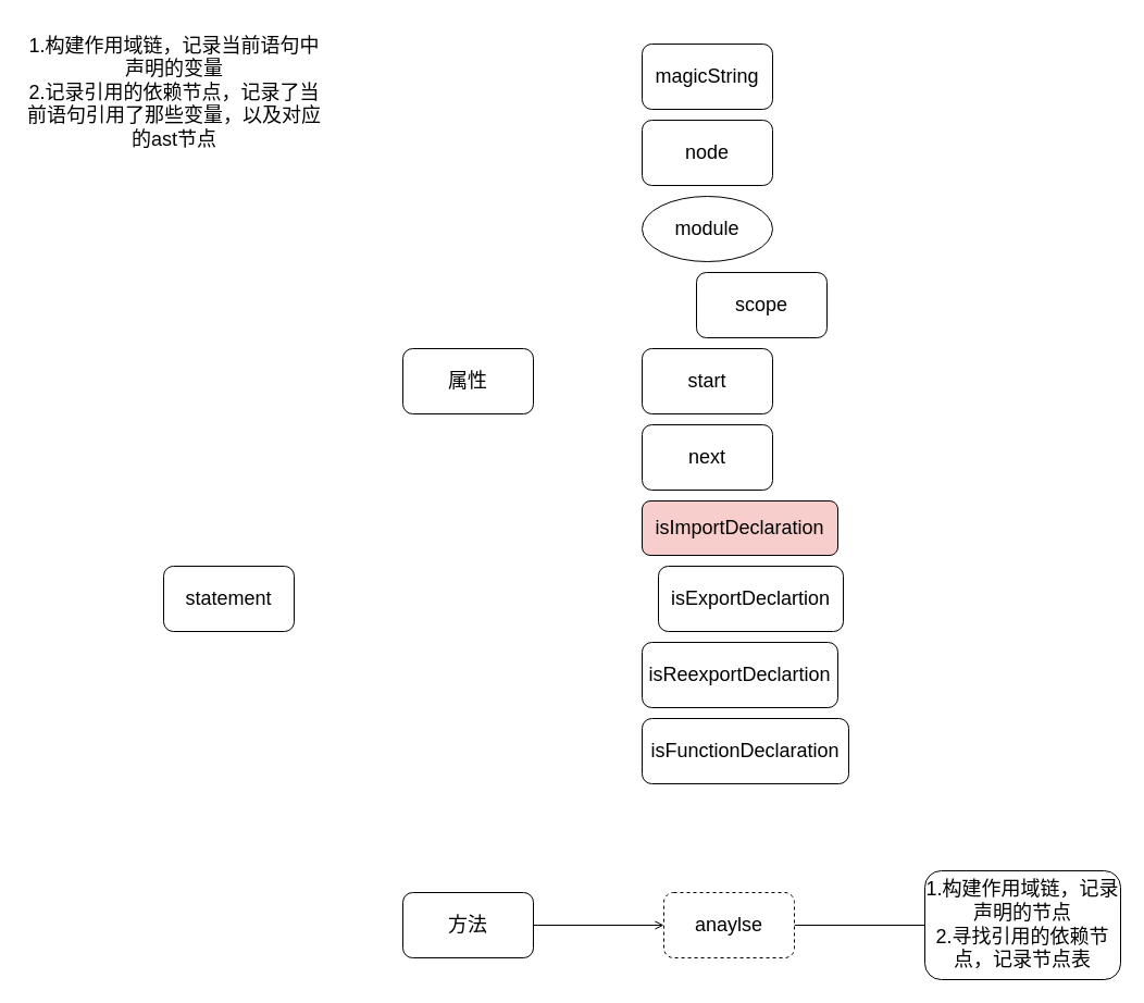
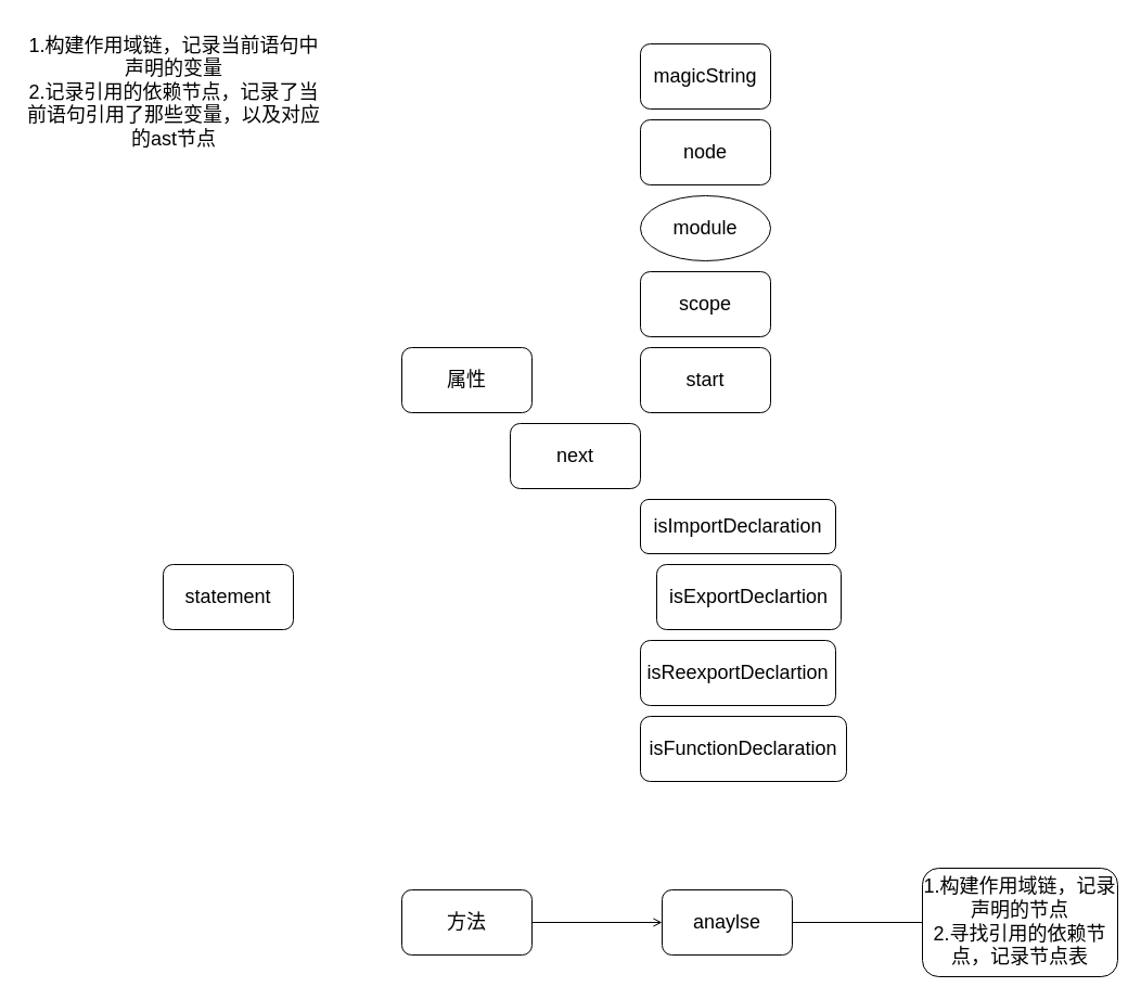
  <mxCell id="0" />
  <mxCell id="1" parent="0" />
  <mxCell id="2" value="statement" style="rounded=1;whiteSpace=wrap;html=1;fontSize=18;" vertex="1" parent="1"><mxGeometry x="150" y="520" width="120" height="60" as="geometry" /></mxCell>
  <mxCell id="3" value="1.构建作用域链，记录当前语句中声明的变量&lt;br&gt;2.记录引用的依赖节点，记录了当前语句引用了那些变量，以及对应的ast节点" style="text;html=1;strokeColor=none;fillColor=none;align=center;verticalAlign=middle;whiteSpace=wrap;rounded=0;fontSize=18;" vertex="1" parent="1"><mxGeometry x="20" y="20" width="280" height="130" as="geometry" /></mxCell>
  <mxCell id="4" value="属性" style="rounded=1;whiteSpace=wrap;html=1;fontSize=18;" vertex="1" parent="1"><mxGeometry x="370" y="320" width="120" height="60" as="geometry" /></mxCell>
  <mxCell id="5" style="edgeStyle=none;html=1;fontSize=18;endArrow=open;" edge="1" parent="1" source="6" target="18"><mxGeometry relative="1" as="geometry" /></mxCell>
  <mxCell id="6" value="方法" style="rounded=1;whiteSpace=wrap;html=1;fontSize=18;" vertex="1" parent="1"><mxGeometry x="370" y="820" width="120" height="60" as="geometry" /></mxCell>
  <mxCell id="7" value="magicString" style="rounded=1;whiteSpace=wrap;html=1;fontSize=18;" vertex="1" parent="1"><mxGeometry x="590" y="40" width="120" height="60" as="geometry" /></mxCell>
  <mxCell id="8" value="node" style="rounded=1;whiteSpace=wrap;html=1;fontSize=18;" vertex="1" parent="1"><mxGeometry x="590" y="110" width="120" height="60" as="geometry" /></mxCell>
  <mxCell id="9" value="module" style="ellipse;whiteSpace=wrap;html=1;fontSize=18;" vertex="1" parent="1"><mxGeometry x="590" y="180" width="120" height="60" as="geometry" /></mxCell>
- <mxCell id="10" value="scope" style="rounded=1;whiteSpace=wrap;html=1;fontSize=18;" vertex="1" parent="1"><mxGeometry x="640" y="250" width="120" height="60" as="geometry" /></mxCell>
+ <mxCell id="10" value="scope" style="rounded=1;whiteSpace=wrap;html=1;fontSize=18;" vertex="1" parent="1"><mxGeometry x="590" y="250" width="120" height="60" as="geometry" /></mxCell>
  <mxCell id="11" value="start" style="rounded=1;whiteSpace=wrap;html=1;fontSize=18;" vertex="1" parent="1"><mxGeometry x="590" y="320" width="120" height="60" as="geometry" /></mxCell>
- <mxCell id="12" value="next" style="rounded=1;whiteSpace=wrap;html=1;fontSize=18;" vertex="1" parent="1"><mxGeometry x="590" y="390" width="120" height="60" as="geometry" /></mxCell>
- <mxCell id="13" value="isImportDeclaration" style="rounded=1;whiteSpace=wrap;html=1;fontSize=18;fillColor=#f8cecc;" vertex="1" parent="1"><mxGeometry x="590" y="460" width="180" height="50" as="geometry" /></mxCell>
+ <mxCell id="12" value="next" style="rounded=1;whiteSpace=wrap;html=1;fontSize=18;" vertex="1" parent="1"><mxGeometry x="470" y="390" width="120" height="60" as="geometry" /></mxCell>
+ <mxCell id="13" value="isImportDeclaration" style="rounded=1;whiteSpace=wrap;html=1;fontSize=18;" vertex="1" parent="1"><mxGeometry x="590" y="460" width="180" height="50" as="geometry" /></mxCell>
  <mxCell id="14" value="isExportDeclartion" style="rounded=1;whiteSpace=wrap;html=1;fontSize=18;" vertex="1" parent="1"><mxGeometry x="605" y="520" width="170" height="60" as="geometry" /></mxCell>
  <mxCell id="15" value="isReexportDeclartion" style="rounded=1;whiteSpace=wrap;html=1;fontSize=18;" vertex="1" parent="1"><mxGeometry x="590" y="590" width="180" height="60" as="geometry" /></mxCell>
  <mxCell id="16" value="isFunctionDeclaration" style="rounded=1;whiteSpace=wrap;html=1;fontSize=18;" vertex="1" parent="1"><mxGeometry x="590" y="660" width="190" height="60" as="geometry" /></mxCell>
  <mxCell id="17" style="edgeStyle=none;html=1;entryX=0;entryY=0.5;entryDx=0;entryDy=0;fontSize=18;endArrow=none;" edge="1" parent="1" source="18" target="19"><mxGeometry relative="1" as="geometry" /></mxCell>
- <mxCell id="18" value="anaylse" style="rounded=1;whiteSpace=wrap;html=1;fontSize=18;dashed=1;" vertex="1" parent="1"><mxGeometry x="610" y="820" width="120" height="60" as="geometry" /></mxCell>
+ <mxCell id="18" value="anaylse" style="rounded=1;whiteSpace=wrap;html=1;fontSize=18;" vertex="1" parent="1"><mxGeometry x="610" y="820" width="120" height="60" as="geometry" /></mxCell>
  <mxCell id="19" value="1.构建作用域链，记录声明的节点&lt;br&gt;2.寻找引用的依赖节点，记录节点表" style="rounded=1;whiteSpace=wrap;html=1;fontSize=18;" vertex="1" parent="1"><mxGeometry x="850" y="800" width="180" height="100" as="geometry" /></mxCell>
